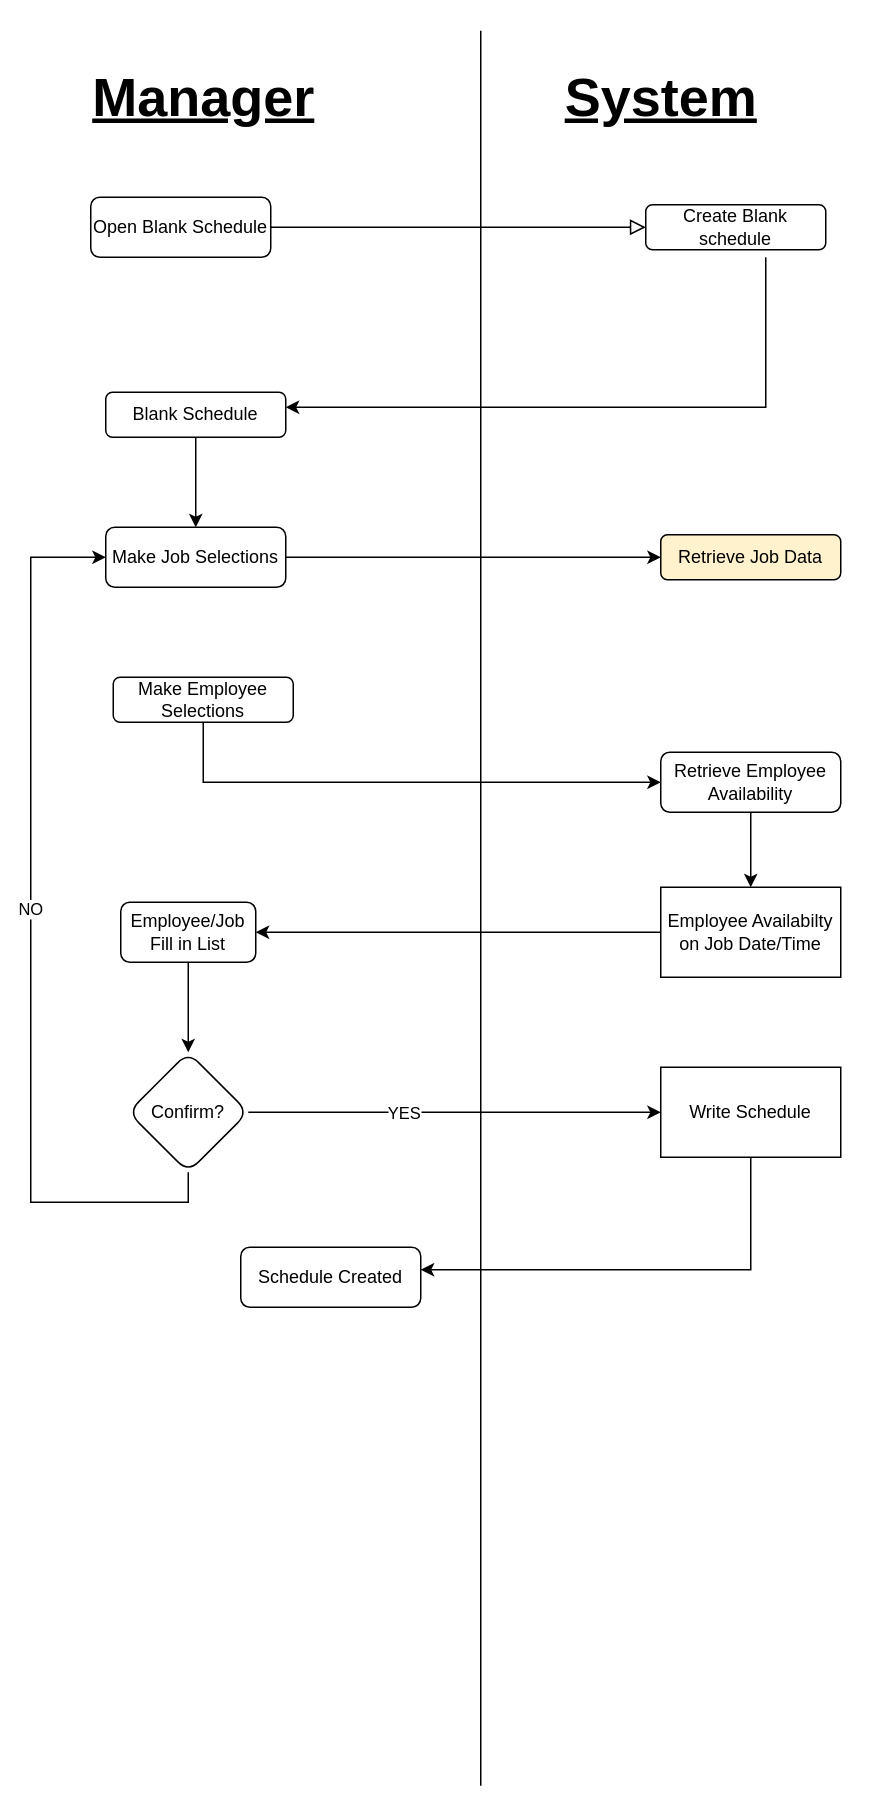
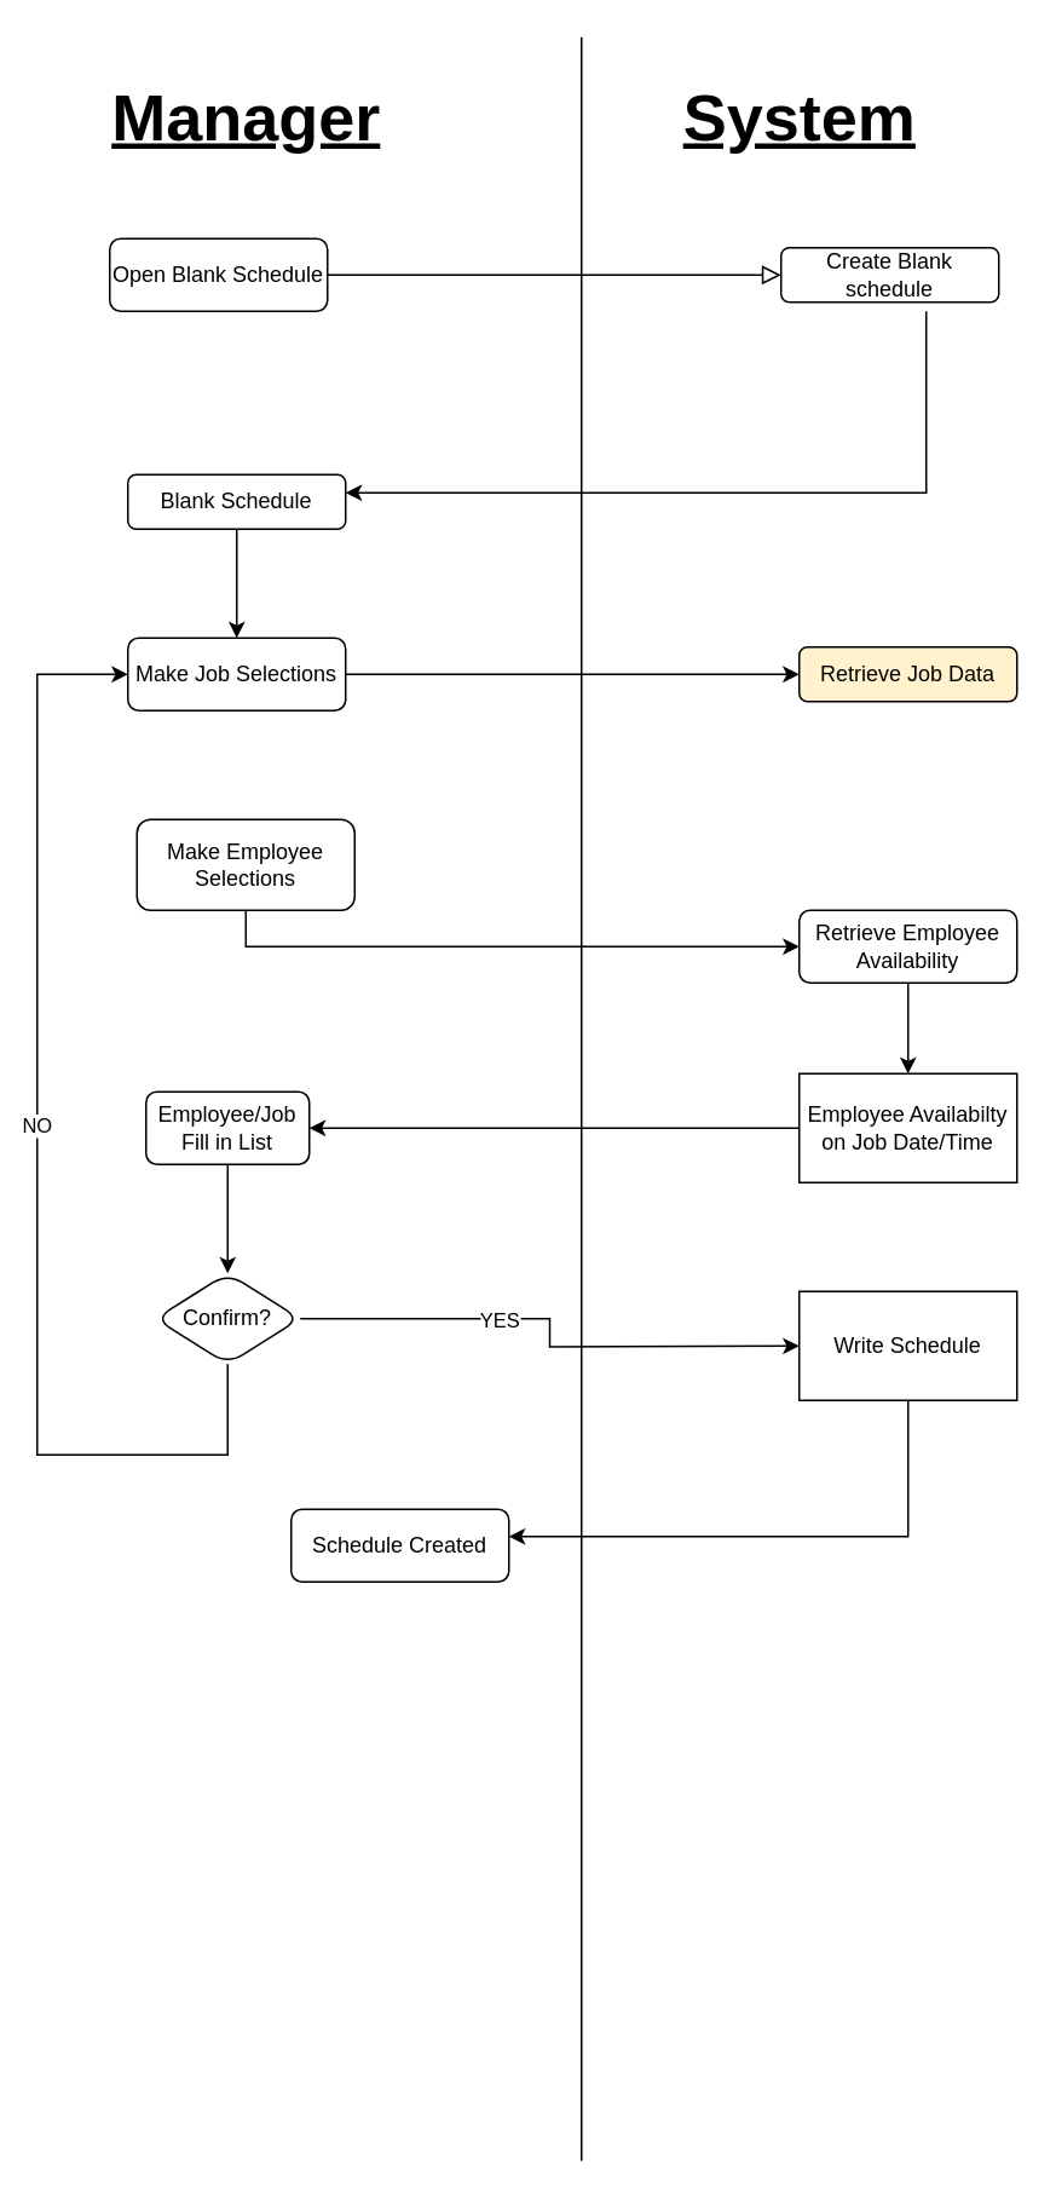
  <mxCell id="0" />
  <mxCell id="1" parent="0" />
  <mxCell id="2" value="" style="rounded=0;html=1;jettySize=auto;orthogonalLoop=1;fontSize=11;endArrow=block;endFill=0;endSize=8;strokeWidth=1;shadow=0;labelBackgroundColor=none;edgeStyle=orthogonalEdgeStyle;" parent="1" source="3" edge="1"><mxGeometry relative="1" as="geometry"><mxPoint x="430" y="151" as="targetPoint" /></mxGeometry></mxCell>
  <mxCell id="3" value="Open Blank Schedule" style="rounded=1;whiteSpace=wrap;html=1;fontSize=12;glass=0;strokeWidth=1;shadow=0;" parent="1" vertex="1"><mxGeometry x="60" y="131" width="120" height="40" as="geometry" /></mxCell>
  <mxCell id="4" value="&lt;font style=&quot;font-size: 36px;&quot;&gt;&lt;b&gt;&lt;u&gt;Manager&lt;/u&gt;&lt;/b&gt;&lt;/font&gt;" style="text;html=1;align=center;verticalAlign=middle;resizable=0;points=[];autosize=1;strokeColor=none;fillColor=none;" parent="1" vertex="1"><mxGeometry x="50" y="34" width="170" height="60" as="geometry" /></mxCell>
  <mxCell id="5" value="&lt;font style=&quot;font-size: 36px;&quot;&gt;&lt;b&gt;&lt;u&gt;System&lt;/u&gt;&lt;/b&gt;&lt;/font&gt;" style="text;html=1;align=center;verticalAlign=middle;resizable=0;points=[];autosize=1;strokeColor=none;fillColor=none;" parent="1" vertex="1"><mxGeometry x="365" y="34" width="150" height="60" as="geometry" /></mxCell>
  <mxCell id="6" value="" style="endArrow=none;html=1;rounded=0;" parent="1" edge="1"><mxGeometry width="50" height="50" relative="1" as="geometry"><mxPoint x="320" y="1190" as="sourcePoint" /><mxPoint x="320" y="20" as="targetPoint" /></mxGeometry></mxCell>
  <mxCell id="7" value="Create Blank schedule" style="rounded=1;whiteSpace=wrap;html=1;" parent="1" vertex="1"><mxGeometry x="430" y="136" width="120" height="30" as="geometry" /></mxCell>
  <mxCell id="8" value="" style="endArrow=classic;html=1;rounded=0;" parent="1" edge="1"><mxGeometry width="50" height="50" relative="1" as="geometry"><mxPoint x="510" y="171" as="sourcePoint" /><mxPoint x="190" y="271" as="targetPoint" /><Array as="points"><mxPoint x="510" y="271" /></Array></mxGeometry></mxCell>
  <mxCell id="9" style="edgeStyle=orthogonalEdgeStyle;rounded=0;orthogonalLoop=1;jettySize=auto;html=1;entryX=0.5;entryY=0;entryDx=0;entryDy=0;" parent="1" source="10" edge="1"><mxGeometry relative="1" as="geometry"><mxPoint x="130" y="351" as="targetPoint" /></mxGeometry></mxCell>
  <mxCell id="10" value="Blank Schedule" style="rounded=1;whiteSpace=wrap;html=1;" parent="1" vertex="1"><mxGeometry x="70" y="261" width="120" height="30" as="geometry" /></mxCell>
  <mxCell id="11" style="edgeStyle=orthogonalEdgeStyle;rounded=0;orthogonalLoop=1;jettySize=auto;html=1;" parent="1" source="12" edge="1"><mxGeometry relative="1" as="geometry"><mxPoint x="440" y="371" as="targetPoint" /></mxGeometry></mxCell>
  <mxCell id="12" value="Make Job Selections" style="rounded=1;whiteSpace=wrap;html=1;" parent="1" vertex="1"><mxGeometry x="70" y="351" width="120" height="40" as="geometry" /></mxCell>
  <mxCell id="13" value="Retrieve Job Data" style="rounded=1;whiteSpace=wrap;html=1;fillColor=#fff2cc;" parent="1" vertex="1"><mxGeometry x="440" y="356" width="120" height="30" as="geometry" /></mxCell>
- <mxCell id="14" value="Make Employee Selections" style="rounded=1;whiteSpace=wrap;html=1;" parent="1" vertex="1"><mxGeometry x="75" y="451" width="120" height="30" as="geometry" /></mxCell>
+ <mxCell id="14" value="Make Employee Selections" style="rounded=1;whiteSpace=wrap;html=1;" parent="1" vertex="1"><mxGeometry x="75" y="451" width="120" height="50" as="geometry" /></mxCell>
  <mxCell id="15" value="" style="endArrow=classic;html=1;rounded=0;exitX=0.5;exitY=1;exitDx=0;exitDy=0;" parent="1" source="14" target="17" edge="1"><mxGeometry width="50" height="50" relative="1" as="geometry"><mxPoint x="140" y="581" as="sourcePoint" /><mxPoint x="440" y="521" as="targetPoint" /><Array as="points"><mxPoint x="135" y="521" /></Array></mxGeometry></mxCell>
  <mxCell id="16" value="" style="edgeStyle=orthogonalEdgeStyle;rounded=0;orthogonalLoop=1;jettySize=auto;html=1;entryX=0.5;entryY=0;entryDx=0;entryDy=0;" parent="1" source="17" target="19" edge="1"><mxGeometry relative="1" as="geometry"><mxPoint x="500" y="583.5" as="targetPoint" /><Array as="points" /></mxGeometry></mxCell>
  <mxCell id="17" value="Retrieve Employee Availability" style="rounded=1;whiteSpace=wrap;html=1;" parent="1" vertex="1"><mxGeometry x="440" y="501" width="120" height="40" as="geometry" /></mxCell>
  <mxCell id="18" style="edgeStyle=orthogonalEdgeStyle;rounded=0;orthogonalLoop=1;jettySize=auto;html=1;" parent="1" source="19" edge="1"><mxGeometry relative="1" as="geometry"><mxPoint x="170" y="621" as="targetPoint" /></mxGeometry></mxCell>
  <mxCell id="19" value="Employee Availabilty on Job Date/Time" style="rounded=0;whiteSpace=wrap;html=1;" parent="1" vertex="1"><mxGeometry x="440" y="591" width="120" height="60" as="geometry" /></mxCell>
  <mxCell id="20" value="" style="edgeStyle=orthogonalEdgeStyle;rounded=0;orthogonalLoop=1;jettySize=auto;html=1;" parent="1" source="21" target="26" edge="1"><mxGeometry relative="1" as="geometry" /></mxCell>
  <mxCell id="21" value="Employee/Job Fill in List" style="rounded=1;whiteSpace=wrap;html=1;" parent="1" vertex="1"><mxGeometry x="80" y="601" width="90" height="40" as="geometry" /></mxCell>
  <mxCell id="22" value="" style="edgeStyle=orthogonalEdgeStyle;rounded=0;orthogonalLoop=1;jettySize=auto;html=1;" parent="1" source="26" edge="1"><mxGeometry relative="1" as="geometry"><mxPoint x="440" y="741" as="targetPoint" /></mxGeometry></mxCell>
  <mxCell id="23" value="YES" style="edgeLabel;html=1;align=center;verticalAlign=middle;resizable=0;points=[];" parent="22" vertex="1" connectable="0"><mxGeometry x="-0.251" relative="1" as="geometry"><mxPoint as="offset" /></mxGeometry></mxCell>
  <mxCell id="24" style="edgeStyle=orthogonalEdgeStyle;rounded=0;orthogonalLoop=1;jettySize=auto;html=1;exitX=0.5;exitY=1;exitDx=0;exitDy=0;entryX=0;entryY=0.5;entryDx=0;entryDy=0;" parent="1" source="26" target="12" edge="1"><mxGeometry relative="1" as="geometry"><mxPoint x="125" y="921" as="targetPoint" /><Array as="points"><mxPoint x="125" y="801" /><mxPoint x="20" y="801" /><mxPoint x="20" y="371" /></Array></mxGeometry></mxCell>
  <mxCell id="25" value="NO" style="edgeLabel;html=1;align=center;verticalAlign=middle;resizable=0;points=[];" parent="24" vertex="1" connectable="0"><mxGeometry x="0.06" y="1" relative="1" as="geometry"><mxPoint as="offset" /></mxGeometry></mxCell>
- <mxCell id="26" value="Confirm?" style="rhombus;whiteSpace=wrap;html=1;rounded=1;" parent="1" vertex="1"><mxGeometry x="85" y="701" width="80" height="80" as="geometry" /></mxCell>
+ <mxCell id="26" value="Confirm?" style="rhombus;whiteSpace=wrap;html=1;rounded=1;" parent="1" vertex="1"><mxGeometry x="85" y="701" width="80" height="50" as="geometry" /></mxCell>
  <mxCell id="27" style="edgeStyle=orthogonalEdgeStyle;rounded=0;orthogonalLoop=1;jettySize=auto;html=1;entryX=1;entryY=0.75;entryDx=0;entryDy=0;" parent="1" source="28" edge="1"><mxGeometry relative="1" as="geometry"><mxPoint x="280" y="846" as="targetPoint" /><Array as="points"><mxPoint x="500" y="846" /></Array></mxGeometry></mxCell>
  <mxCell id="28" value="Write Schedule" style="whiteSpace=wrap;html=1;" parent="1" vertex="1"><mxGeometry x="440" y="711" width="120" height="60" as="geometry" /></mxCell>
  <mxCell id="29" value="Schedule Created" style="rounded=1;whiteSpace=wrap;html=1;" parent="1" vertex="1"><mxGeometry x="160" y="831" width="120" height="40" as="geometry" /></mxCell>
